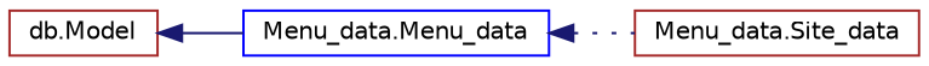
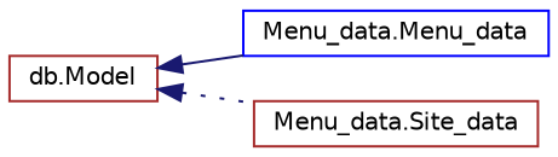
  digraph {
    rankdir=LR
    node [color=brown fillcolor=white fontname=Helvetica fontsize=10 shape=record style=filled]
    edge [color=midnightblue dir=back fontname=Helvetica fontsize=10 labelfontname=Helvetica labelfontsize=10]
    n1 [height=0.2 label="db.Model" width=0.4]
    n2 [color=blue height=0.2 label="Menu_data.Menu_data" width=0.4]
    n3 [height=0.2 label="Menu_data.Site_data" width=0.4]
    n1 -> n2 [style=solid]
-   n2 -> n3 [style=dotted]
+   n1 -> n3 [style=dotted]
  }
